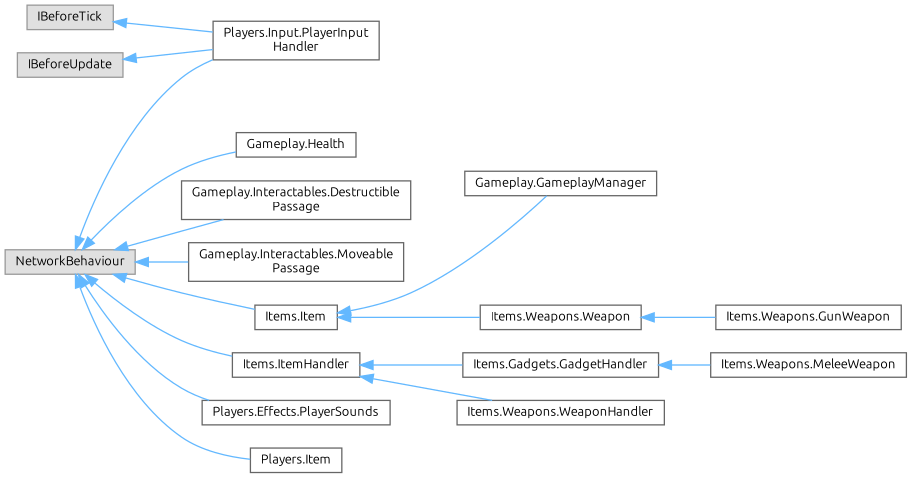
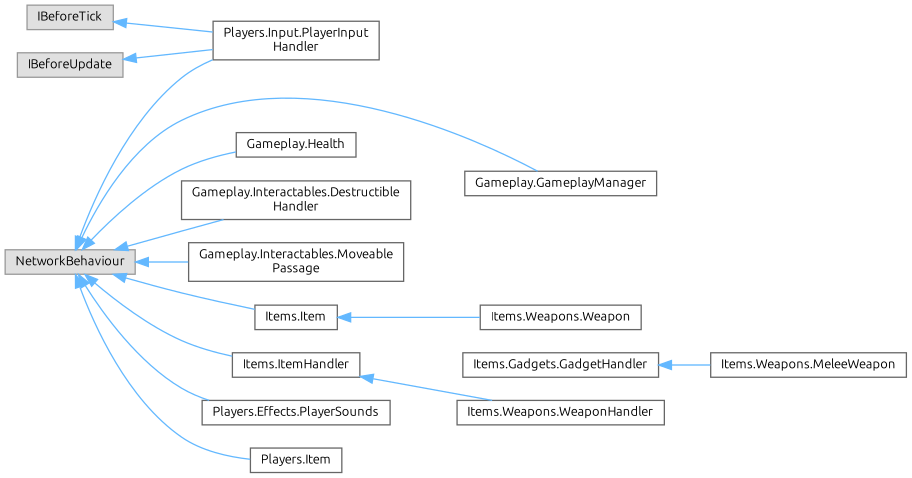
  digraph {
    fontname=Ubuntu
    rankdir=LR
    node [color=grey40 fillcolor=white fontname=Ubuntu fontsize=10 shape=box style=filled]
    edge [color=steelblue1 dir=back fontname=Ubuntu fontsize=10 labelfontname=Helvetica labelfontsize=10 style=solid]
    n1 [color=grey60 fillcolor="#E0E0E0" height=0.2 label=IBeforeTick width=0.4]
    n2 [height=0.2 label="Players.Input.PlayerInput\lHandler" width=0.4]
    n3 [color=grey60 fillcolor="#E0E0E0" height=0.2 label=IBeforeUpdate width=0.4]
    n4 [color=grey60 fillcolor="#E0E0E0" height=0.2 label=NetworkBehaviour width=0.4]
    n5 [height=0.2 label="Gameplay.GameplayManager" width=0.4]
    n6 [height=0.2 label="Gameplay.Health" width=0.4]
-   n7 [height=0.2 label="Gameplay.Interactables.Destructible\lPassage" width=0.4]
+   n7 [height=0.2 label="Gameplay.Interactables.Destructible\lHandler" width=0.4]
    n8 [height=0.2 label="Gameplay.Interactables.Moveable\lPassage" width=0.4]
    n9 [height=0.2 label="Items.Item" width=0.4]
    n10 [height=0.2 label="Items.ItemHandler" width=0.4]
    n11 [height=0.2 label="Players.Effects.PlayerSounds" width=0.4]
    n12 [height=0.2 label="Players.Item" width=0.4]
    n13 [height=0.2 label="Items.Weapons.Weapon" width=0.4]
    n14 [height=0.2 label="Items.Gadgets.GadgetHandler" width=0.4]
    n15 [height=0.2 label="Items.Weapons.WeaponHandler" width=0.4]
-   n16 [height=0.2 label="Items.Weapons.GunWeapon" width=0.4]
    n17 [height=0.2 label="Items.Weapons.MeleeWeapon" width=0.4]
    n1 -> n2
    n3 -> n2
    n4 -> n2
-   n9 -> n5
+   n4 -> n5
    n4 -> n6
    n4 -> n7
    n4 -> n8
    n4 -> n9
    n4 -> n10
    n4 -> n11
    n4 -> n12
    n9 -> n13
-   n10 -> n14
    n10 -> n15
-   n13 -> n16
    n14 -> n17
  }
